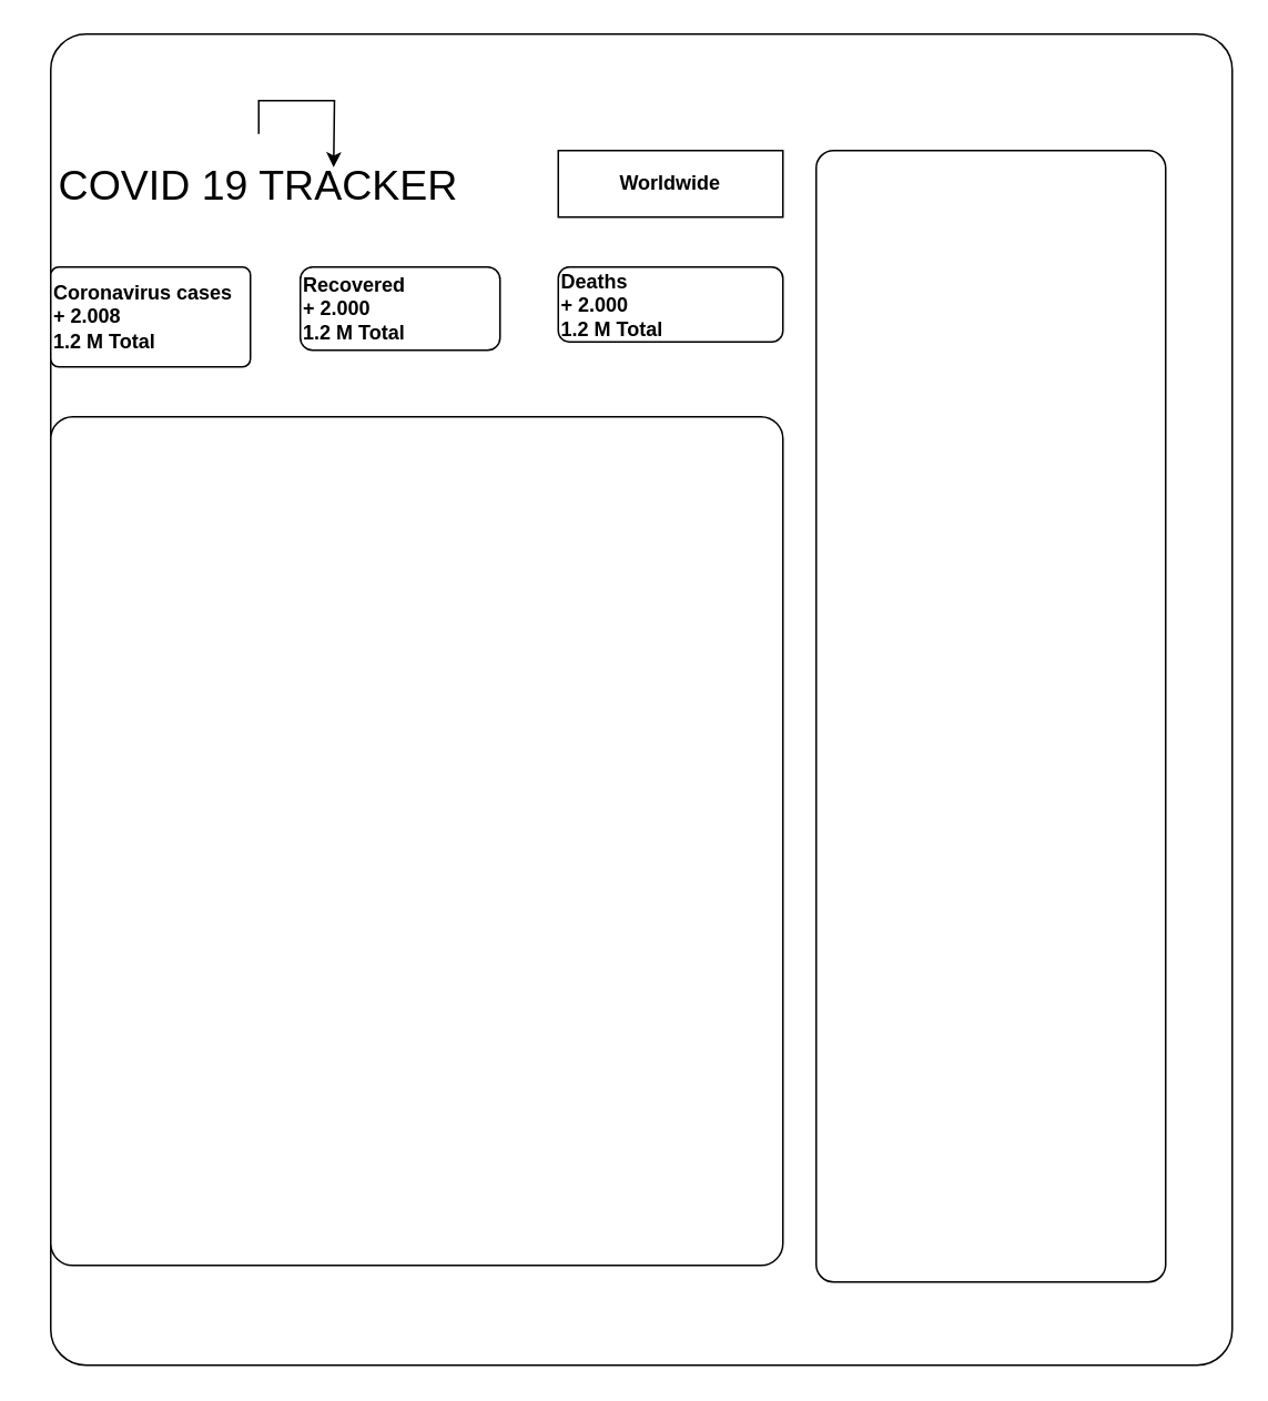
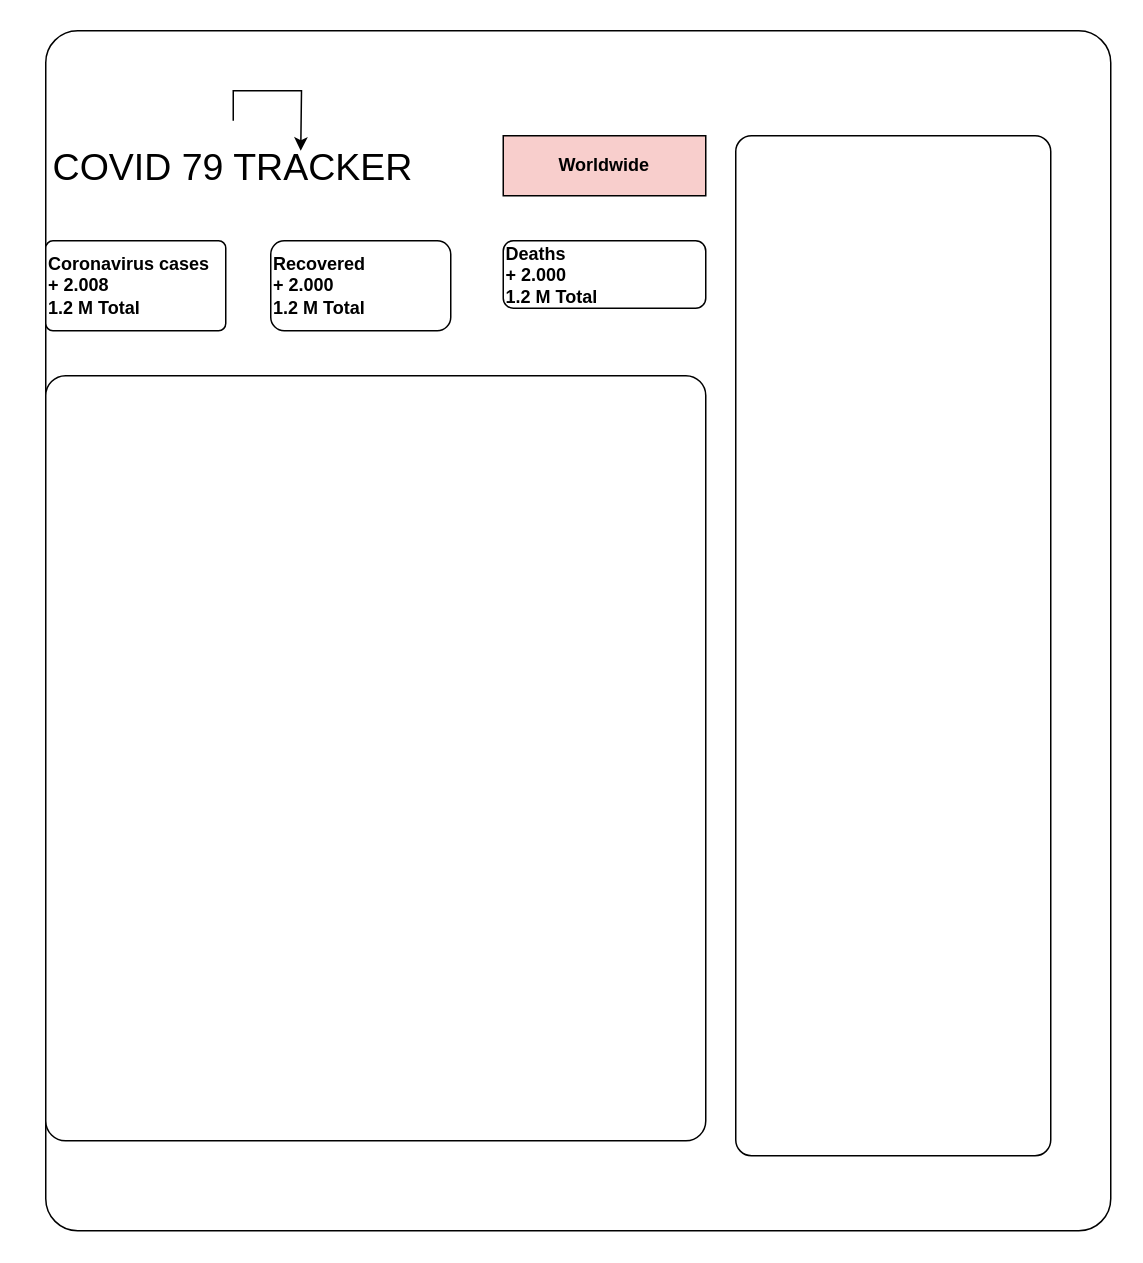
  <mxCell id="0" />
  <mxCell id="1" parent="0" />
  <mxCell id="2" value="" style="rounded=1;whiteSpace=wrap;html=1;arcSize=3;" vertex="1" parent="1"><mxGeometry x="30" y="20" width="710" height="800" as="geometry" /></mxCell>
  <mxCell id="3" value="" style="edgeStyle=orthogonalEdgeStyle;rounded=0;orthogonalLoop=1;jettySize=auto;html=1;" edge="1" parent="1" source="4"><mxGeometry relative="1" as="geometry"><mxPoint x="200" y="100" as="targetPoint" /></mxGeometry></mxCell>
- <mxCell id="4" value="&lt;font style=&quot;font-size: 25px&quot;&gt;COVID 19 TRACKER&lt;/font&gt;" style="text;html=1;strokeColor=none;fillColor=none;align=center;verticalAlign=middle;whiteSpace=wrap;rounded=0;" vertex="1" parent="1"><mxGeometry x="20" y="80" width="270" height="60" as="geometry" /></mxCell>
- <mxCell id="5" value="&lt;b&gt;Worldwide&lt;/b&gt;" style="rounded=1;whiteSpace=wrap;html=1;arcSize=0;" vertex="1" parent="1"><mxGeometry x="335" y="90" width="135" height="40" as="geometry" /></mxCell>
+ <mxCell id="4" value="&lt;font style=&quot;font-size: 25px&quot;&gt;COVID 79 TRACKER&lt;/font&gt;" style="text;html=1;strokeColor=none;fillColor=none;align=center;verticalAlign=middle;whiteSpace=wrap;rounded=0;" vertex="1" parent="1"><mxGeometry x="20" y="80" width="270" height="60" as="geometry" /></mxCell>
+ <mxCell id="5" value="&lt;b&gt;Worldwide&lt;/b&gt;" style="rounded=1;whiteSpace=wrap;html=1;arcSize=0;fillColor=#f8cecc;" vertex="1" parent="1"><mxGeometry x="335" y="90" width="135" height="40" as="geometry" /></mxCell>
  <mxCell id="6" value="&lt;b&gt;Coronavirus cases&lt;br&gt;+ 2.008&lt;br&gt;1.2 M Total&lt;/b&gt;" style="rounded=1;whiteSpace=wrap;html=1;align=left;arcSize=8;" vertex="1" parent="1"><mxGeometry x="30" y="160" width="120" height="60" as="geometry" /></mxCell>
- <mxCell id="7" value="&lt;div&gt;&lt;span&gt;&lt;b&gt;Recovered&lt;/b&gt;&lt;/span&gt;&lt;/div&gt;&lt;b&gt;+ 2.000&lt;br&gt;1.2 M Total&lt;/b&gt;" style="rounded=1;whiteSpace=wrap;html=1;align=left;" vertex="1" parent="1"><mxGeometry x="180" y="160" width="120" height="50" as="geometry" /></mxCell>
+ <mxCell id="7" value="&lt;div&gt;&lt;span&gt;&lt;b&gt;Recovered&lt;/b&gt;&lt;/span&gt;&lt;/div&gt;&lt;b&gt;+ 2.000&lt;br&gt;1.2 M Total&lt;/b&gt;" style="rounded=1;whiteSpace=wrap;html=1;align=left;" vertex="1" parent="1"><mxGeometry x="180" y="160" width="120" height="60" as="geometry" /></mxCell>
  <mxCell id="8" value="&lt;b&gt;Deaths&lt;br&gt;+ 2.000&lt;br&gt;1.2 M Total&lt;/b&gt;" style="rounded=1;whiteSpace=wrap;html=1;align=left;" vertex="1" parent="1"><mxGeometry x="335" y="160" width="135" height="45" as="geometry" /></mxCell>
  <mxCell id="9" value="" style="rounded=1;whiteSpace=wrap;html=1;arcSize=3;" vertex="1" parent="1"><mxGeometry x="30" y="250" width="440" height="510" as="geometry" /></mxCell>
  <mxCell id="10" value="" style="rounded=1;whiteSpace=wrap;html=1;arcSize=5;" vertex="1" parent="1"><mxGeometry x="490" y="90" width="210" height="680" as="geometry" /></mxCell>
